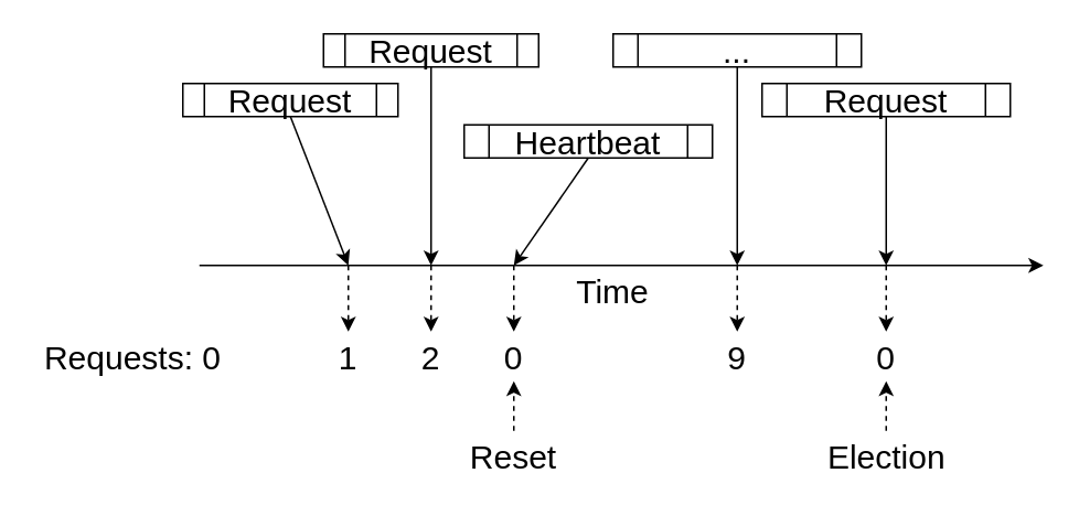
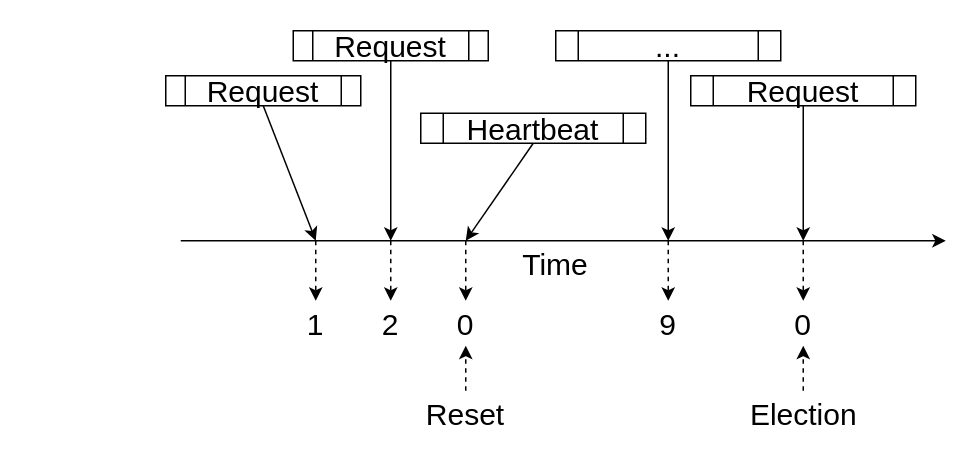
  <mxCell id="0" />
  <mxCell id="1" parent="0" />
  <mxCell id="2" value="" style="endArrow=classic;html=1;" edge="1" parent="1"><mxGeometry width="50" height="50" relative="1" as="geometry"><mxPoint x="120" y="160" as="sourcePoint" /><mxPoint x="630" y="160" as="targetPoint" /></mxGeometry></mxCell>
  <mxCell id="3" value="&lt;font style=&quot;font-size: 20px;&quot;&gt;Time&lt;/font&gt;" style="text;html=1;strokeColor=none;fillColor=none;align=center;verticalAlign=middle;whiteSpace=wrap;rounded=0;" vertex="1" parent="1"><mxGeometry x="340" y="160" width="60" height="30" as="geometry" /></mxCell>
  <mxCell id="4" value="Request" style="shape=process;whiteSpace=wrap;html=1;backgroundOutline=1;fontSize=20;" vertex="1" parent="1"><mxGeometry x="110" y="50" width="130" height="20" as="geometry" /></mxCell>
  <mxCell id="5" value="" style="endArrow=classic;html=1;fontSize=20;exitX=0.5;exitY=1;exitDx=0;exitDy=0;" edge="1" parent="1" source="4"><mxGeometry width="50" height="50" relative="1" as="geometry"><mxPoint x="370" y="210" as="sourcePoint" /><mxPoint x="210" y="160" as="targetPoint" /></mxGeometry></mxCell>
  <mxCell id="6" value="Request" style="shape=process;whiteSpace=wrap;html=1;backgroundOutline=1;fontSize=20;" vertex="1" parent="1"><mxGeometry x="195" y="20" width="130" height="20" as="geometry" /></mxCell>
  <mxCell id="7" value="Heartbeat" style="shape=process;whiteSpace=wrap;html=1;backgroundOutline=1;fontSize=20;" vertex="1" parent="1"><mxGeometry x="280" y="75" width="150" height="20" as="geometry" /></mxCell>
  <mxCell id="8" value="" style="endArrow=classic;html=1;fontSize=20;exitX=0.5;exitY=1;exitDx=0;exitDy=0;" edge="1" parent="1" source="6"><mxGeometry width="50" height="50" relative="1" as="geometry"><mxPoint x="195" y="80" as="sourcePoint" /><mxPoint x="260" y="160" as="targetPoint" /></mxGeometry></mxCell>
  <mxCell id="9" value="" style="endArrow=classic;html=1;fontSize=20;exitX=0.5;exitY=1;exitDx=0;exitDy=0;" edge="1" parent="1" source="7"><mxGeometry width="50" height="50" relative="1" as="geometry"><mxPoint x="285" y="50" as="sourcePoint" /><mxPoint x="310" y="160" as="targetPoint" /></mxGeometry></mxCell>
  <mxCell id="10" value="1" style="text;html=1;strokeColor=none;fillColor=none;align=center;verticalAlign=middle;whiteSpace=wrap;rounded=0;fontSize=20;" vertex="1" parent="1"><mxGeometry x="180" y="200" width="60" height="30" as="geometry" /></mxCell>
- <mxCell id="11" value="Requests: 0" style="text;html=1;strokeColor=none;fillColor=none;align=center;verticalAlign=middle;whiteSpace=wrap;rounded=0;fontSize=20;" vertex="1" parent="1"><mxGeometry x="20" y="200" width="120" height="30" as="geometry" /></mxCell>
  <mxCell id="12" value="2" style="text;html=1;strokeColor=none;fillColor=none;align=center;verticalAlign=middle;whiteSpace=wrap;rounded=0;fontSize=20;" vertex="1" parent="1"><mxGeometry x="230" y="200" width="60" height="30" as="geometry" /></mxCell>
  <mxCell id="13" value="0" style="text;html=1;strokeColor=none;fillColor=none;align=center;verticalAlign=middle;whiteSpace=wrap;rounded=0;fontSize=20;" vertex="1" parent="1"><mxGeometry x="280" y="200" width="60" height="30" as="geometry" /></mxCell>
  <mxCell id="14" value="..." style="shape=process;whiteSpace=wrap;html=1;backgroundOutline=1;fontSize=20;" vertex="1" parent="1"><mxGeometry x="370" y="20" width="150" height="20" as="geometry" /></mxCell>
  <mxCell id="15" value="" style="endArrow=classic;html=1;fontSize=20;exitX=0.5;exitY=1;exitDx=0;exitDy=0;" edge="1" parent="1" source="14"><mxGeometry width="50" height="50" relative="1" as="geometry"><mxPoint x="365" y="80" as="sourcePoint" /><mxPoint x="445" y="160" as="targetPoint" /></mxGeometry></mxCell>
  <mxCell id="16" value="9" style="text;html=1;strokeColor=none;fillColor=none;align=center;verticalAlign=middle;whiteSpace=wrap;rounded=0;fontSize=20;" vertex="1" parent="1"><mxGeometry x="415" y="200" width="60" height="30" as="geometry" /></mxCell>
  <mxCell id="17" value="Reset" style="text;html=1;strokeColor=none;fillColor=none;align=center;verticalAlign=middle;whiteSpace=wrap;rounded=0;fontSize=20;" vertex="1" parent="1"><mxGeometry x="280" y="260" width="60" height="30" as="geometry" /></mxCell>
  <mxCell id="18" value="Election" style="text;html=1;strokeColor=none;fillColor=none;align=center;verticalAlign=middle;whiteSpace=wrap;rounded=0;fontSize=20;" vertex="1" parent="1"><mxGeometry x="497.5" y="260" width="75" height="30" as="geometry" /></mxCell>
  <mxCell id="19" value="Request" style="shape=process;whiteSpace=wrap;html=1;backgroundOutline=1;fontSize=20;" vertex="1" parent="1"><mxGeometry x="460" y="50" width="150" height="20" as="geometry" /></mxCell>
  <mxCell id="20" value="" style="endArrow=classic;html=1;fontSize=20;exitX=0.5;exitY=1;exitDx=0;exitDy=0;" edge="1" parent="1" source="19"><mxGeometry width="50" height="50" relative="1" as="geometry"><mxPoint x="455" y="50" as="sourcePoint" /><mxPoint x="535" y="160" as="targetPoint" /></mxGeometry></mxCell>
  <mxCell id="21" value="0" style="text;html=1;strokeColor=none;fillColor=none;align=center;verticalAlign=middle;whiteSpace=wrap;rounded=0;fontSize=20;" vertex="1" parent="1"><mxGeometry x="505" y="200" width="60" height="30" as="geometry" /></mxCell>
  <mxCell id="22" value="" style="endArrow=classic;dashed=1;html=1;fontSize=20;exitX=0.5;exitY=0;exitDx=0;exitDy=0;entryX=0.5;entryY=1;entryDx=0;entryDy=0;endFill=1;" edge="1" parent="1" source="17" target="13"><mxGeometry width="50" height="50" relative="1" as="geometry"><mxPoint x="450" y="190" as="sourcePoint" /><mxPoint x="500" y="140" as="targetPoint" /></mxGeometry></mxCell>
  <mxCell id="23" value="" style="endArrow=classic;dashed=1;html=1;fontSize=20;exitX=0.5;exitY=0;exitDx=0;exitDy=0;entryX=0.5;entryY=1;entryDx=0;entryDy=0;endFill=1;" edge="1" parent="1" source="18" target="21"><mxGeometry width="50" height="50" relative="1" as="geometry"><mxPoint x="320" y="270" as="sourcePoint" /><mxPoint x="320" y="240" as="targetPoint" /></mxGeometry></mxCell>
  <mxCell id="24" value="" style="endArrow=classic;dashed=1;html=1;fontSize=20;entryX=0.5;entryY=0;entryDx=0;entryDy=0;endFill=1;" edge="1" parent="1" target="10"><mxGeometry width="50" height="50" relative="1" as="geometry"><mxPoint x="210" y="160" as="sourcePoint" /><mxPoint x="320" y="240" as="targetPoint" /></mxGeometry></mxCell>
  <mxCell id="25" value="" style="endArrow=classic;dashed=1;html=1;fontSize=20;entryX=0.5;entryY=0;entryDx=0;entryDy=0;endFill=1;" edge="1" parent="1" target="12"><mxGeometry width="50" height="50" relative="1" as="geometry"><mxPoint x="260" y="160" as="sourcePoint" /><mxPoint x="220" y="210" as="targetPoint" /></mxGeometry></mxCell>
  <mxCell id="26" value="" style="endArrow=classic;dashed=1;html=1;fontSize=20;entryX=0.5;entryY=0;entryDx=0;entryDy=0;endFill=1;" edge="1" parent="1" target="13"><mxGeometry width="50" height="50" relative="1" as="geometry"><mxPoint x="310" y="160" as="sourcePoint" /><mxPoint x="270" y="210" as="targetPoint" /></mxGeometry></mxCell>
  <mxCell id="27" value="" style="endArrow=classic;dashed=1;html=1;fontSize=20;entryX=0.5;entryY=0;entryDx=0;entryDy=0;endFill=1;" edge="1" parent="1" target="16"><mxGeometry width="50" height="50" relative="1" as="geometry"><mxPoint x="445" y="160" as="sourcePoint" /><mxPoint x="320" y="210" as="targetPoint" /></mxGeometry></mxCell>
  <mxCell id="28" value="" style="endArrow=classic;dashed=1;html=1;fontSize=20;entryX=0.5;entryY=0;entryDx=0;entryDy=0;endFill=1;" edge="1" parent="1" target="21"><mxGeometry width="50" height="50" relative="1" as="geometry"><mxPoint x="535" y="160" as="sourcePoint" /><mxPoint x="455" y="210" as="targetPoint" /></mxGeometry></mxCell>
